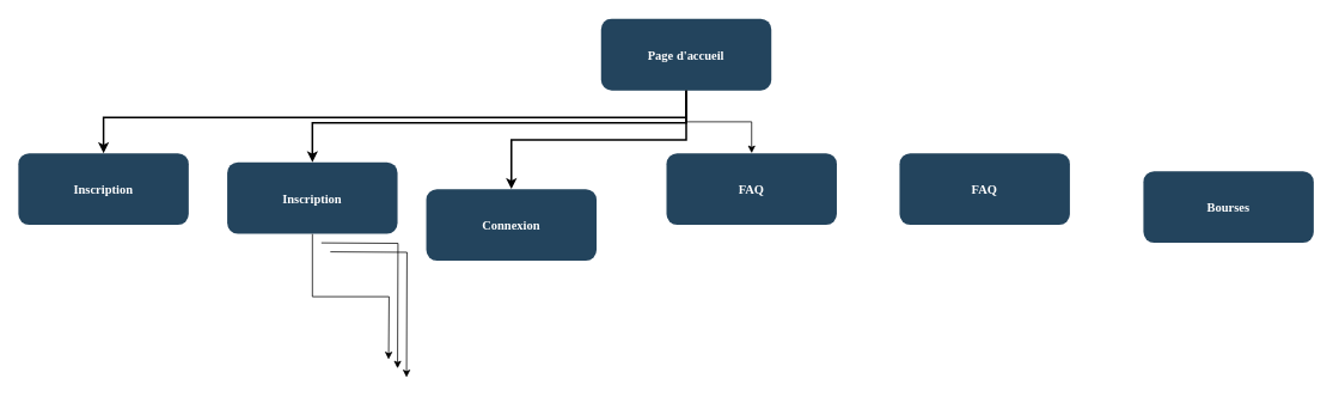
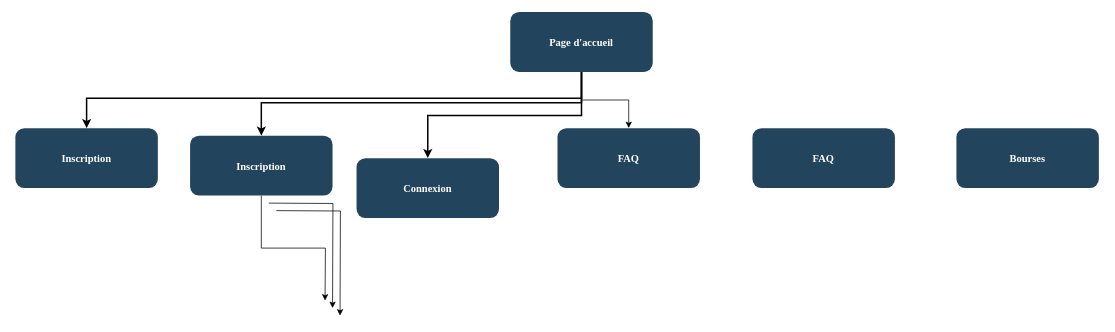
  <mxCell id="0" />
  <mxCell id="1" parent="0" />
  <mxCell id="2" style="edgeStyle=orthogonalEdgeStyle;rounded=0;orthogonalLoop=1;jettySize=auto;html=1;" edge="1" parent="1" source="3" target="5"><mxGeometry relative="1" as="geometry" /></mxCell>
- <mxCell id="3" value="Page d'accueil" style="rounded=1;fillColor=#23445D;gradientColor=none;strokeColor=none;fontColor=#FFFFFF;fontStyle=1;fontFamily=Tahoma;fontSize=14" vertex="1" parent="1"><mxGeometry x="670" y="20" width="190" height="80" as="geometry" /></mxCell>
- <mxCell id="4" value="Bourses" style="rounded=1;fillColor=#23445D;gradientColor=none;strokeColor=none;fontColor=#FFFFFF;fontStyle=1;fontFamily=Tahoma;fontSize=14" vertex="1" parent="1"><mxGeometry x="1275" y="190" width="190" height="80" as="geometry" /></mxCell>
+ <mxCell id="3" value="Page d'accueil" style="rounded=1;fillColor=#23445D;gradientColor=none;strokeColor=none;fontColor=#FFFFFF;fontStyle=1;fontFamily=Tahoma;fontSize=14" vertex="1" parent="1"><mxGeometry x="680" y="15" width="190" height="80" as="geometry" /></mxCell>
+ <mxCell id="4" value="Bourses" style="rounded=1;fillColor=#23445D;gradientColor=none;strokeColor=none;fontColor=#FFFFFF;fontStyle=1;fontFamily=Tahoma;fontSize=14" vertex="1" parent="1"><mxGeometry x="1275" y="170" width="190" height="80" as="geometry" /></mxCell>
  <mxCell id="5" value="FAQ" style="rounded=1;fillColor=#23445D;gradientColor=none;strokeColor=none;fontColor=#FFFFFF;fontStyle=1;fontFamily=Tahoma;fontSize=14" vertex="1" parent="1"><mxGeometry x="743" y="170" width="190" height="80" as="geometry" /></mxCell>
  <mxCell id="6" value="Connexion" style="rounded=1;fillColor=#23445D;gradientColor=none;strokeColor=none;fontColor=#FFFFFF;fontStyle=1;fontFamily=Tahoma;fontSize=14" vertex="1" parent="1"><mxGeometry x="475" y="210" width="190" height="80" as="geometry" /></mxCell>
  <mxCell id="7" value="Inscription" style="rounded=1;fillColor=#23445D;gradientColor=none;strokeColor=none;fontColor=#FFFFFF;fontStyle=1;fontFamily=Tahoma;fontSize=14" vertex="1" parent="1"><mxGeometry x="20" y="170" width="190" height="80" as="geometry" /></mxCell>
  <mxCell id="8" value="" style="edgeStyle=elbowEdgeStyle;elbow=vertical;strokeWidth=2;rounded=0;entryX=0.5;entryY=0;entryDx=0;entryDy=0;" edge="1" parent="1" source="3" target="6"><mxGeometry x="347" y="100" width="100" height="100" as="geometry"><mxPoint x="775" y="110" as="sourcePoint" /><mxPoint x="413" y="80" as="targetPoint" /></mxGeometry></mxCell>
  <mxCell id="9" value="" style="edgeStyle=elbowEdgeStyle;elbow=vertical;strokeWidth=2;rounded=0;entryX=0.5;entryY=0;entryDx=0;entryDy=0;" edge="1" parent="1" source="3" target="11"><mxGeometry x="-23" y="10" width="100" height="100" as="geometry"><mxPoint x="-110" y="70" as="sourcePoint" /><mxPoint x="43" y="80" as="targetPoint" /><Array as="points"><mxPoint x="383" y="136" /></Array></mxGeometry></mxCell>
  <mxCell id="10" style="edgeStyle=orthogonalEdgeStyle;rounded=0;orthogonalLoop=1;jettySize=auto;html=1;" edge="1" parent="1" source="11"><mxGeometry relative="1" as="geometry"><mxPoint x="433" y="400" as="targetPoint" /></mxGeometry></mxCell>
  <mxCell id="11" value="Inscription" style="rounded=1;fillColor=#23445D;gradientColor=none;strokeColor=none;fontColor=#FFFFFF;fontStyle=1;fontFamily=Tahoma;fontSize=14" vertex="1" parent="1"><mxGeometry x="253" y="180" width="190" height="80" as="geometry" /></mxCell>
  <mxCell id="12" style="edgeStyle=orthogonalEdgeStyle;rounded=0;orthogonalLoop=1;jettySize=auto;html=1;" edge="1" parent="1"><mxGeometry relative="1" as="geometry"><mxPoint x="443" y="410" as="targetPoint" /><mxPoint x="358" y="270" as="sourcePoint" /></mxGeometry></mxCell>
  <mxCell id="13" value="" style="edgeStyle=elbowEdgeStyle;elbow=vertical;strokeWidth=2;rounded=0;exitX=0.5;exitY=1;exitDx=0;exitDy=0;" edge="1" parent="1" source="3" target="7"><mxGeometry x="-13" y="20" width="100" height="100" as="geometry"><mxPoint x="775" y="110" as="sourcePoint" /><mxPoint x="358" y="190" as="targetPoint" /><Array as="points"><mxPoint x="603" y="130" /><mxPoint x="263" y="110" /><mxPoint x="293" y="130" /><mxPoint x="433" y="140" /></Array></mxGeometry></mxCell>
  <mxCell id="14" style="edgeStyle=orthogonalEdgeStyle;rounded=0;orthogonalLoop=1;jettySize=auto;html=1;" edge="1" parent="1"><mxGeometry relative="1" as="geometry"><mxPoint x="453" y="420" as="targetPoint" /><mxPoint x="368" y="280" as="sourcePoint" /></mxGeometry></mxCell>
  <mxCell id="15" value="FAQ" style="rounded=1;fillColor=#23445D;gradientColor=none;strokeColor=none;fontColor=#FFFFFF;fontStyle=1;fontFamily=Tahoma;fontSize=14" vertex="1" parent="1"><mxGeometry x="1003" y="170" width="190" height="80" as="geometry" /></mxCell>
